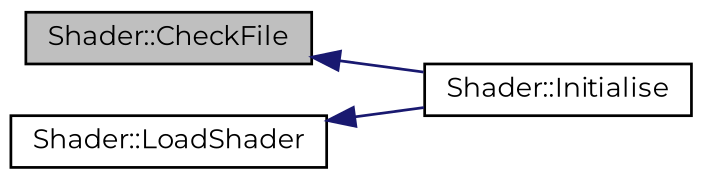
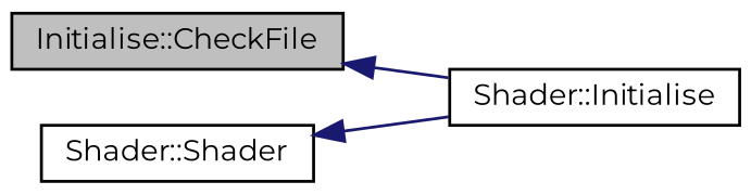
  digraph {
    fontname=Montserrat
    rankdir=LR
    node [color=black fillcolor=white fontname=Montserrat fontsize=10 shape=record style=filled]
    edge [color=midnightblue dir=back fontname=Montserrat fontsize=10 labelfontname=Helvetica labelfontsize=10 style=solid]
-   n1 [fillcolor=grey75 fontcolor=black height=0.2 label="Shader::CheckFile" width=0.4]
+   n1 [fillcolor=grey75 fontcolor=black height=0.2 label="Initialise::CheckFile" width=0.4]
    n2 [height=0.2 label="Shader::Initialise" width=0.4]
-   n3 [height=0.2 label="Shader::LoadShader" width=0.4]
+   n3 [height=0.2 label="Shader::Shader" width=0.4]
    n1 -> n2
    n3 -> n2
  }
